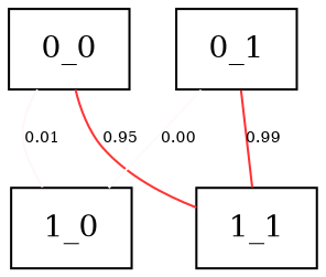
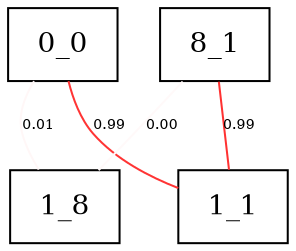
  graph {
    fontsize=16
    node [shape=box]
    edge [contraint=false fontsize=7 labelfloat=false]
    "0_0"
-   "1_0"
+   "1_0" [label="1_8"]
    "1_1"
-   "0_1"
+   "0_1" [label="8_1"]
    "0_0" -- "1_0" [color="#FFF7F7" label=0.01]
-   "0_0" -- "1_1" [color="#FF3434" label=0.95]
+   "0_0" -- "1_1" [color="#FF3434" label=0.99]
    "0_1" -- "1_0" [color="#FFF9F9" label=0.00]
    "0_1" -- "1_1" [color="#FF3232" label=0.99]
  }
